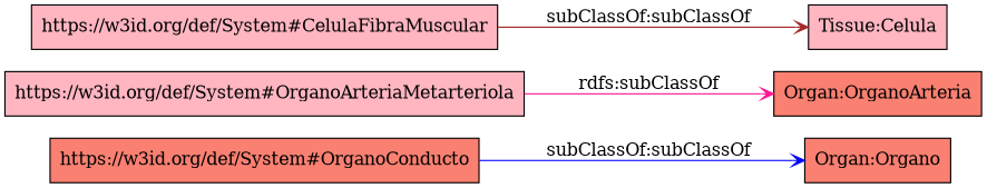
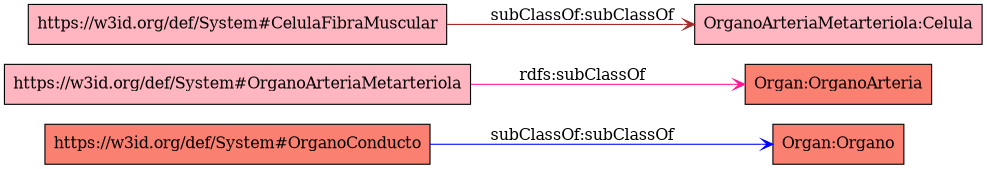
  digraph {
    rankdir=LR
    node [color=black fillcolor=salmon shape=rectangle style=filled]
    edge [arrowhead=vee]
    "https://w3id.org/def/System#OrganoConducto"
    "Organ:Organo"
    "https://w3id.org/def/System#OrganoArteriaMetarteriola" [fillcolor=lightpink]
    "Organ:OrganoArteria"
    "https://w3id.org/def/System#CelulaFibraMuscular" [fillcolor=lightpink]
-   "Tissue:Celula" [fillcolor=lightpink]
+   "Tissue:Celula" [fillcolor=lightpink label="OrganoArteriaMetarteriola:Celula"]
    "https://w3id.org/def/System#OrganoConducto" -> "Organ:Organo" [color=blue label="subClassOf:subClassOf"]
    "https://w3id.org/def/System#OrganoArteriaMetarteriola" -> "Organ:OrganoArteria" [color=deeppink label="rdfs:subClassOf"]
    "https://w3id.org/def/System#CelulaFibraMuscular" -> "Tissue:Celula" [color=brown label="subClassOf:subClassOf"]
  }
